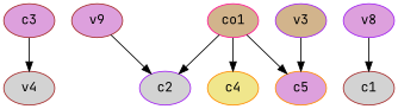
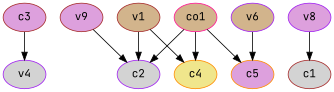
  strict digraph {
    fontname="JetBrains Mono"
    node [color=brown fillcolor=plum fontname="JetBrains Mono" style=filled]
    edge [fontname="JetBrains Mono" weight=1]
-   v4 [fillcolor=lightgrey]
+   v4 [color=purple fillcolor=lightgrey]
    c3
+   v1 [fillcolor=tan]
    c2 [color=purple fillcolor=lightgrey]
    c4 [color=darkorange fillcolor=khaki]
    n6 [color=purple label=v8]
    c1 [fillcolor=lightgrey]
-   v3 [color=purple fillcolor=tan]
+   v3 [color=purple fillcolor=tan label=v6]
    c5 [color=darkorange]
    n10 [label=v9]
    co1 [color=deeppink fillcolor=tan]
    c3 -> v4
+   v1 -> c2
+   v1 -> c4
    n6 -> c1
    v3 -> c5
    n10 -> c2
    co1 -> c2
    co1 -> c4
    co1 -> c5
  }
